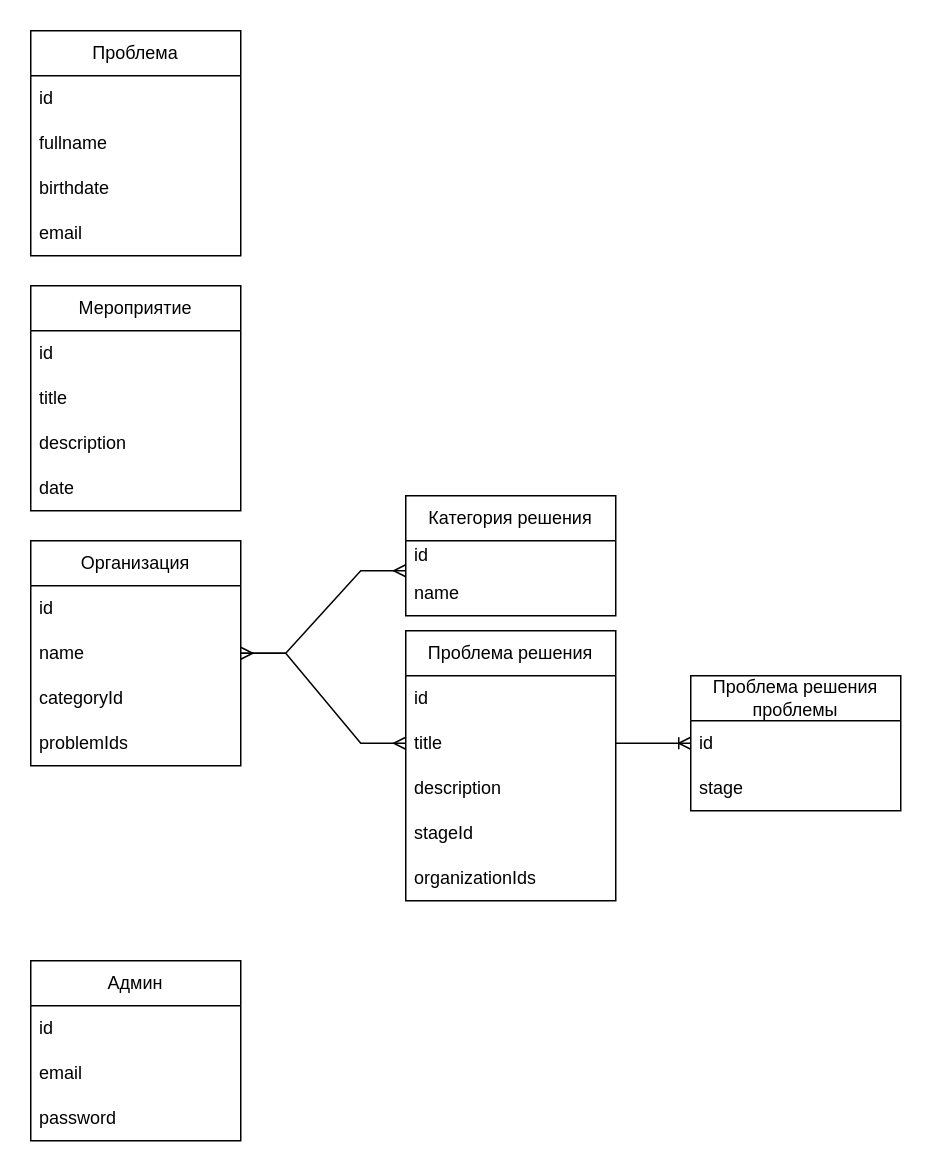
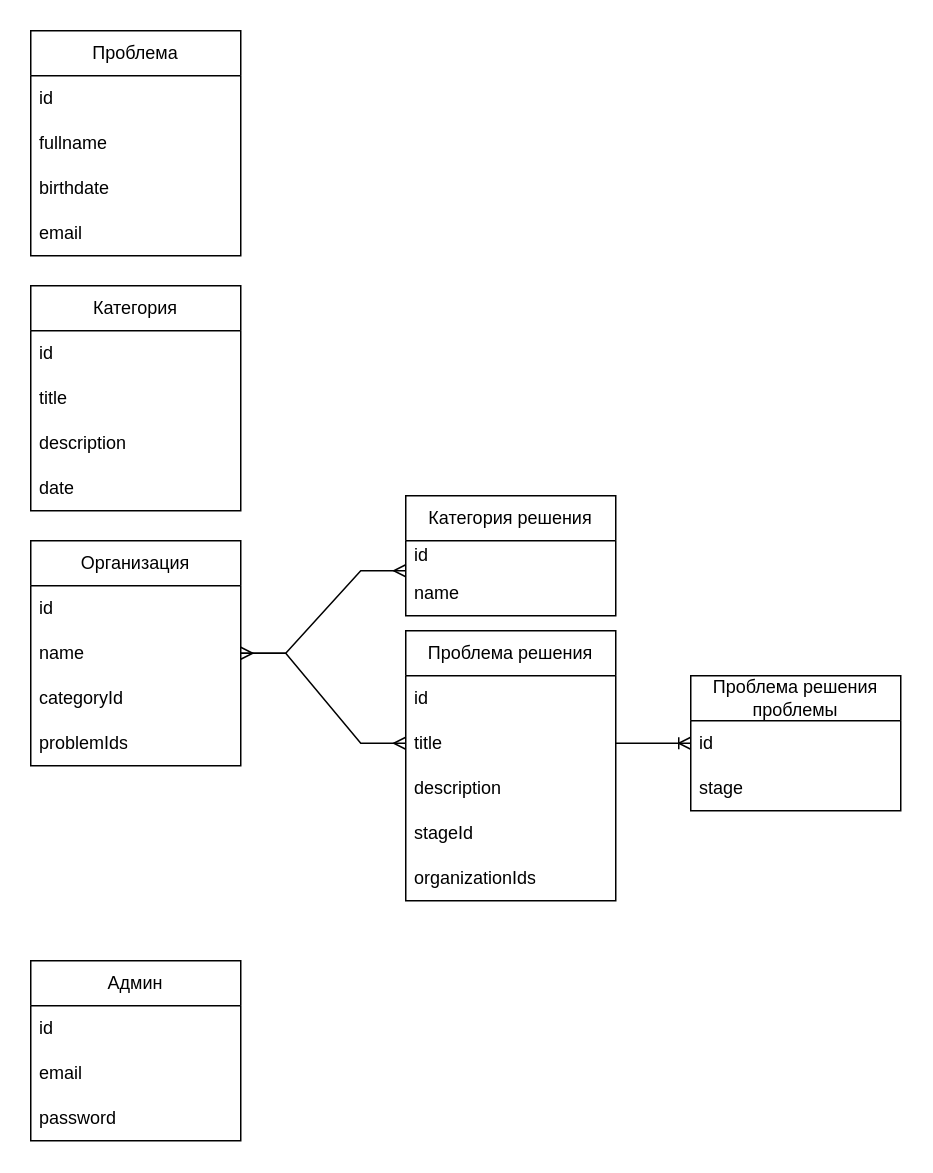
  <mxCell id="0" />
  <mxCell id="1" parent="0" />
  <mxCell id="2" value="Проблема" style="swimlane;fontStyle=0;childLayout=stackLayout;horizontal=1;startSize=30;horizontalStack=0;resizeParent=1;resizeParentMax=0;resizeLast=0;collapsible=1;marginBottom=0;whiteSpace=wrap;html=1;" parent="1" vertex="1"><mxGeometry x="20" y="20" width="140" height="150" as="geometry" /></mxCell>
  <mxCell id="3" value="id" style="text;strokeColor=none;fillColor=none;align=left;verticalAlign=middle;spacingLeft=4;spacingRight=4;overflow=hidden;points=[[0,0.5],[1,0.5]];portConstraint=eastwest;rotatable=0;whiteSpace=wrap;html=1;" parent="2" vertex="1"><mxGeometry y="30" width="140" height="30" as="geometry" /></mxCell>
  <mxCell id="4" value="fullname" style="text;strokeColor=none;fillColor=none;align=left;verticalAlign=middle;spacingLeft=4;spacingRight=4;overflow=hidden;points=[[0,0.5],[1,0.5]];portConstraint=eastwest;rotatable=0;whiteSpace=wrap;html=1;" parent="2" vertex="1"><mxGeometry y="60" width="140" height="30" as="geometry" /></mxCell>
  <mxCell id="5" value="birthdate" style="text;strokeColor=none;fillColor=none;align=left;verticalAlign=middle;spacingLeft=4;spacingRight=4;overflow=hidden;points=[[0,0.5],[1,0.5]];portConstraint=eastwest;rotatable=0;whiteSpace=wrap;html=1;" parent="2" vertex="1"><mxGeometry y="90" width="140" height="30" as="geometry" /></mxCell>
  <mxCell id="6" value="email" style="text;strokeColor=none;fillColor=none;align=left;verticalAlign=middle;spacingLeft=4;spacingRight=4;overflow=hidden;points=[[0,0.5],[1,0.5]];portConstraint=eastwest;rotatable=0;whiteSpace=wrap;html=1;" parent="2" vertex="1"><mxGeometry y="120" width="140" height="30" as="geometry" /></mxCell>
  <mxCell id="7" value="Организация" style="swimlane;fontStyle=0;childLayout=stackLayout;horizontal=1;startSize=30;horizontalStack=0;resizeParent=1;resizeParentMax=0;resizeLast=0;collapsible=1;marginBottom=0;whiteSpace=wrap;html=1;" parent="1" vertex="1"><mxGeometry x="20" y="360" width="140" height="150" as="geometry" /></mxCell>
  <mxCell id="8" value="id" style="text;strokeColor=none;fillColor=none;align=left;verticalAlign=middle;spacingLeft=4;spacingRight=4;overflow=hidden;points=[[0,0.5],[1,0.5]];portConstraint=eastwest;rotatable=0;whiteSpace=wrap;html=1;" parent="7" vertex="1"><mxGeometry y="30" width="140" height="30" as="geometry" /></mxCell>
  <mxCell id="9" value="name" style="text;strokeColor=none;fillColor=none;align=left;verticalAlign=middle;spacingLeft=4;spacingRight=4;overflow=hidden;points=[[0,0.5],[1,0.5]];portConstraint=eastwest;rotatable=0;whiteSpace=wrap;html=1;" parent="7" vertex="1"><mxGeometry y="60" width="140" height="30" as="geometry" /></mxCell>
  <mxCell id="10" value="categoryId" style="text;strokeColor=none;fillColor=none;align=left;verticalAlign=middle;spacingLeft=4;spacingRight=4;overflow=hidden;points=[[0,0.5],[1,0.5]];portConstraint=eastwest;rotatable=0;whiteSpace=wrap;html=1;" parent="7" vertex="1"><mxGeometry y="90" width="140" height="30" as="geometry" /></mxCell>
  <mxCell id="11" value="problemIds" style="text;strokeColor=none;fillColor=none;align=left;verticalAlign=middle;spacingLeft=4;spacingRight=4;overflow=hidden;points=[[0,0.5],[1,0.5]];portConstraint=eastwest;rotatable=0;whiteSpace=wrap;html=1;" parent="7" vertex="1"><mxGeometry y="120" width="140" height="30" as="geometry" /></mxCell>
  <mxCell id="12" value="Проблема&amp;nbsp;решения" style="swimlane;fontStyle=0;childLayout=stackLayout;horizontal=1;startSize=30;horizontalStack=0;resizeParent=1;resizeParentMax=0;resizeLast=0;collapsible=1;marginBottom=0;whiteSpace=wrap;html=1;" parent="1" vertex="1"><mxGeometry x="270" y="420" width="140" height="180" as="geometry" /></mxCell>
  <mxCell id="13" value="id" style="text;strokeColor=none;fillColor=none;align=left;verticalAlign=middle;spacingLeft=4;spacingRight=4;overflow=hidden;points=[[0,0.5],[1,0.5]];portConstraint=eastwest;rotatable=0;whiteSpace=wrap;html=1;" parent="12" vertex="1"><mxGeometry y="30" width="140" height="30" as="geometry" /></mxCell>
  <mxCell id="14" value="title" style="text;strokeColor=none;fillColor=none;align=left;verticalAlign=middle;spacingLeft=4;spacingRight=4;overflow=hidden;points=[[0,0.5],[1,0.5]];portConstraint=eastwest;rotatable=0;whiteSpace=wrap;html=1;" parent="12" vertex="1"><mxGeometry y="60" width="140" height="30" as="geometry" /></mxCell>
  <mxCell id="15" value="description" style="text;strokeColor=none;fillColor=none;align=left;verticalAlign=middle;spacingLeft=4;spacingRight=4;overflow=hidden;points=[[0,0.5],[1,0.5]];portConstraint=eastwest;rotatable=0;whiteSpace=wrap;html=1;" parent="12" vertex="1"><mxGeometry y="90" width="140" height="30" as="geometry" /></mxCell>
  <mxCell id="16" value="stageId" style="text;strokeColor=none;fillColor=none;align=left;verticalAlign=middle;spacingLeft=4;spacingRight=4;overflow=hidden;points=[[0,0.5],[1,0.5]];portConstraint=eastwest;rotatable=0;whiteSpace=wrap;html=1;" parent="12" vertex="1"><mxGeometry y="120" width="140" height="30" as="geometry" /></mxCell>
  <mxCell id="17" value="organizationIds" style="text;strokeColor=none;fillColor=none;align=left;verticalAlign=middle;spacingLeft=4;spacingRight=4;overflow=hidden;points=[[0,0.5],[1,0.5]];portConstraint=eastwest;rotatable=0;whiteSpace=wrap;html=1;" vertex="1" parent="12"><mxGeometry y="150" width="140" height="30" as="geometry" /></mxCell>
- <mxCell id="18" value="Мероприятие" style="swimlane;fontStyle=0;childLayout=stackLayout;horizontal=1;startSize=30;horizontalStack=0;resizeParent=1;resizeParentMax=0;resizeLast=0;collapsible=1;marginBottom=0;whiteSpace=wrap;html=1;" parent="1" vertex="1"><mxGeometry x="20" y="190" width="140" height="150" as="geometry" /></mxCell>
+ <mxCell id="18" value="Категория" style="swimlane;fontStyle=0;childLayout=stackLayout;horizontal=1;startSize=30;horizontalStack=0;resizeParent=1;resizeParentMax=0;resizeLast=0;collapsible=1;marginBottom=0;whiteSpace=wrap;html=1;" parent="1" vertex="1"><mxGeometry x="20" y="190" width="140" height="150" as="geometry" /></mxCell>
  <mxCell id="19" value="id" style="text;strokeColor=none;fillColor=none;align=left;verticalAlign=middle;spacingLeft=4;spacingRight=4;overflow=hidden;points=[[0,0.5],[1,0.5]];portConstraint=eastwest;rotatable=0;whiteSpace=wrap;html=1;" parent="18" vertex="1"><mxGeometry y="30" width="140" height="30" as="geometry" /></mxCell>
  <mxCell id="20" value="title" style="text;strokeColor=none;fillColor=none;align=left;verticalAlign=middle;spacingLeft=4;spacingRight=4;overflow=hidden;points=[[0,0.5],[1,0.5]];portConstraint=eastwest;rotatable=0;whiteSpace=wrap;html=1;" parent="18" vertex="1"><mxGeometry y="60" width="140" height="30" as="geometry" /></mxCell>
  <mxCell id="21" value="description" style="text;strokeColor=none;fillColor=none;align=left;verticalAlign=middle;spacingLeft=4;spacingRight=4;overflow=hidden;points=[[0,0.5],[1,0.5]];portConstraint=eastwest;rotatable=0;whiteSpace=wrap;html=1;" parent="18" vertex="1"><mxGeometry y="90" width="140" height="30" as="geometry" /></mxCell>
  <mxCell id="22" value="date" style="text;strokeColor=none;fillColor=none;align=left;verticalAlign=middle;spacingLeft=4;spacingRight=4;overflow=hidden;points=[[0,0.5],[1,0.5]];portConstraint=eastwest;rotatable=0;whiteSpace=wrap;html=1;" parent="18" vertex="1"><mxGeometry y="120" width="140" height="30" as="geometry" /></mxCell>
  <mxCell id="23" value="Категория решения" style="swimlane;fontStyle=0;childLayout=stackLayout;horizontal=1;startSize=30;horizontalStack=0;resizeParent=1;resizeParentMax=0;resizeLast=0;collapsible=1;marginBottom=0;whiteSpace=wrap;html=1;" parent="1" vertex="1"><mxGeometry x="270" y="330" width="140" height="80" as="geometry" /></mxCell>
  <mxCell id="24" value="id" style="text;strokeColor=none;fillColor=none;align=left;verticalAlign=middle;spacingLeft=4;spacingRight=4;overflow=hidden;points=[[0,0.5],[1,0.5]];portConstraint=eastwest;rotatable=0;whiteSpace=wrap;html=1;" parent="23" vertex="1"><mxGeometry y="30" width="140" height="20" as="geometry" /></mxCell>
  <mxCell id="25" value="name" style="text;strokeColor=none;fillColor=none;align=left;verticalAlign=middle;spacingLeft=4;spacingRight=4;overflow=hidden;points=[[0,0.5],[1,0.5]];portConstraint=eastwest;rotatable=0;whiteSpace=wrap;html=1;" parent="23" vertex="1"><mxGeometry y="50" width="140" height="30" as="geometry" /></mxCell>
  <mxCell id="26" value="Проблема решения проблемы" style="swimlane;fontStyle=0;childLayout=stackLayout;horizontal=1;startSize=30;horizontalStack=0;resizeParent=1;resizeParentMax=0;resizeLast=0;collapsible=1;marginBottom=0;whiteSpace=wrap;html=1;" parent="1" vertex="1"><mxGeometry x="460" y="450" width="140" height="90" as="geometry" /></mxCell>
  <mxCell id="27" value="id" style="text;strokeColor=none;fillColor=none;align=left;verticalAlign=middle;spacingLeft=4;spacingRight=4;overflow=hidden;points=[[0,0.5],[1,0.5]];portConstraint=eastwest;rotatable=0;whiteSpace=wrap;html=1;" parent="26" vertex="1"><mxGeometry y="30" width="140" height="30" as="geometry" /></mxCell>
  <mxCell id="28" value="stage" style="text;strokeColor=none;fillColor=none;align=left;verticalAlign=middle;spacingLeft=4;spacingRight=4;overflow=hidden;points=[[0,0.5],[1,0.5]];portConstraint=eastwest;rotatable=0;whiteSpace=wrap;html=1;" parent="26" vertex="1"><mxGeometry y="60" width="140" height="30" as="geometry" /></mxCell>
  <mxCell id="29" value="Админ" style="swimlane;fontStyle=0;childLayout=stackLayout;horizontal=1;startSize=30;horizontalStack=0;resizeParent=1;resizeParentMax=0;resizeLast=0;collapsible=1;marginBottom=0;whiteSpace=wrap;html=1;" vertex="1" parent="1"><mxGeometry x="20" y="640" width="140" height="120" as="geometry" /></mxCell>
  <mxCell id="30" value="id" style="text;strokeColor=none;fillColor=none;align=left;verticalAlign=middle;spacingLeft=4;spacingRight=4;overflow=hidden;points=[[0,0.5],[1,0.5]];portConstraint=eastwest;rotatable=0;whiteSpace=wrap;html=1;" vertex="1" parent="29"><mxGeometry y="30" width="140" height="30" as="geometry" /></mxCell>
  <mxCell id="31" value="email" style="text;strokeColor=none;fillColor=none;align=left;verticalAlign=middle;spacingLeft=4;spacingRight=4;overflow=hidden;points=[[0,0.5],[1,0.5]];portConstraint=eastwest;rotatable=0;whiteSpace=wrap;html=1;" vertex="1" parent="29"><mxGeometry y="60" width="140" height="30" as="geometry" /></mxCell>
  <mxCell id="32" value="password" style="text;strokeColor=none;fillColor=none;align=left;verticalAlign=middle;spacingLeft=4;spacingRight=4;overflow=hidden;points=[[0,0.5],[1,0.5]];portConstraint=eastwest;rotatable=0;whiteSpace=wrap;html=1;" vertex="1" parent="29"><mxGeometry y="90" width="140" height="30" as="geometry" /></mxCell>
  <mxCell id="33" value="" style="edgeStyle=entityRelationEdgeStyle;fontSize=12;html=1;endArrow=none;rounded=0;entryX=1;entryY=0.5;entryDx=0;entryDy=0;exitX=0;exitY=0;exitDx=0;exitDy=0;exitPerimeter=0;endFill=0;startArrow=ERmany;startFill=0;" edge="1" parent="1" source="25" target="9"><mxGeometry width="100" height="100" relative="1" as="geometry"><mxPoint x="350" y="440" as="sourcePoint" /><mxPoint x="450" y="340" as="targetPoint" /></mxGeometry></mxCell>
  <mxCell id="34" value="" style="edgeStyle=entityRelationEdgeStyle;fontSize=12;html=1;endArrow=none;rounded=0;entryX=1;entryY=0.5;entryDx=0;entryDy=0;exitX=0;exitY=0.5;exitDx=0;exitDy=0;startArrow=ERoneToMany;startFill=0;endFill=0;" edge="1" parent="1" source="27" target="14"><mxGeometry width="100" height="100" relative="1" as="geometry"><mxPoint x="610" y="550" as="sourcePoint" /><mxPoint x="450" y="340" as="targetPoint" /></mxGeometry></mxCell>
  <mxCell id="35" value="" style="edgeStyle=entityRelationEdgeStyle;fontSize=12;html=1;endArrow=ERmany;startArrow=ERmany;rounded=0;entryX=1;entryY=0.5;entryDx=0;entryDy=0;exitX=0;exitY=0.5;exitDx=0;exitDy=0;" edge="1" parent="1" source="14" target="9"><mxGeometry width="100" height="100" relative="1" as="geometry"><mxPoint x="350" y="440" as="sourcePoint" /><mxPoint x="450" y="340" as="targetPoint" /></mxGeometry></mxCell>
